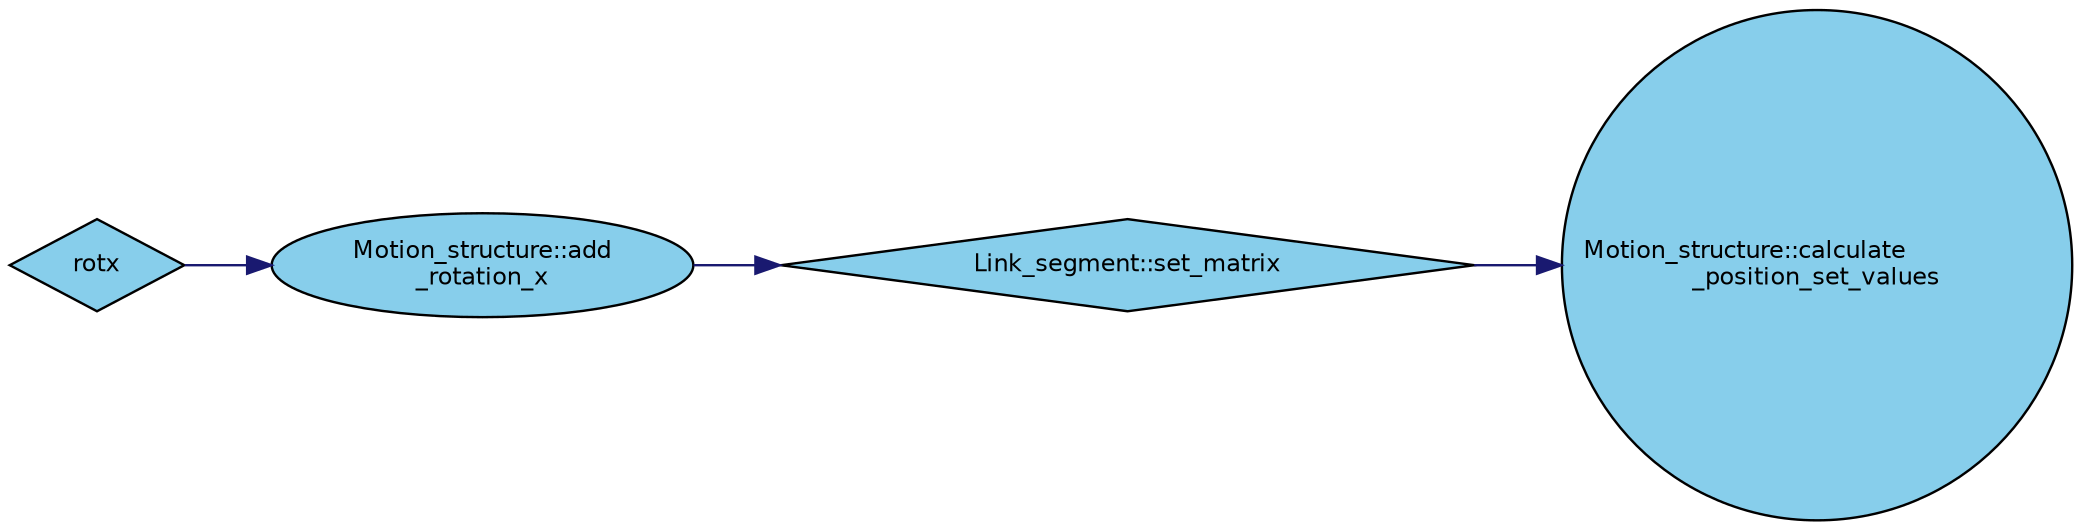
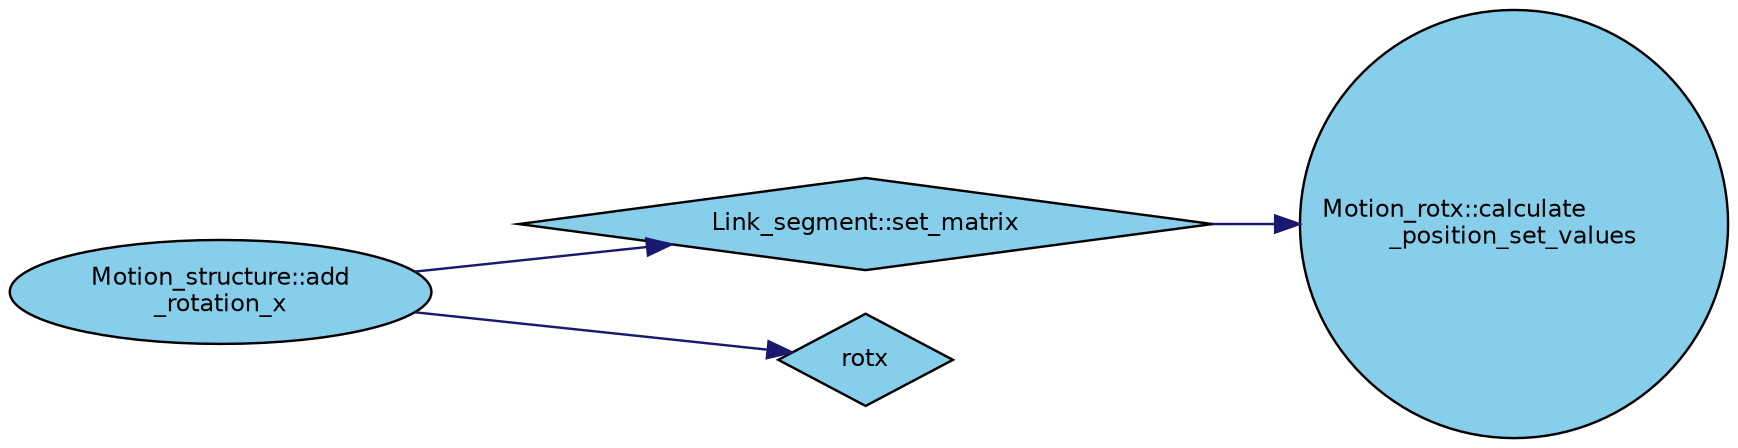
  digraph {
    rankdir=LR
    node [color=black fillcolor=skyblue fontname=Helvetica fontsize=10 shape=diamond style=filled]
    edge [color=midnightblue fontname=Helvetica fontsize=10 labelfontname=Helvetica labelfontsize=10 style=solid]
    n1 [fontcolor=black height=0.2 label="Motion_structure::add\l_rotation_x" shape=ellipse width=0.4]
    n2 [height=0.2 label="Link_segment::set_matrix" width=0.4]
    n3 [height=0.2 label=rotx width=0.4]
-   n4 [height=0.2 label="Motion_structure::calculate\l_position_set_values" shape=circle width=0.4]
+   n4 [height=0.2 label="Motion_rotx::calculate\l_position_set_values" shape=circle width=0.4]
    n1 -> n2
-   n3 -> n1
+   n1 -> n3
    n2 -> n4
  }
